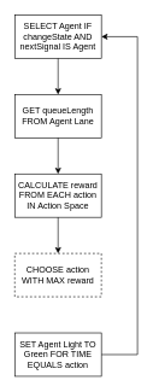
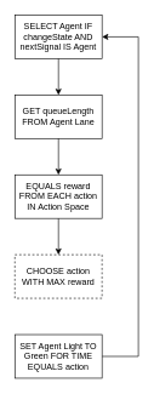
  <mxCell id="0" />
  <mxCell id="1" parent="0" />
  <mxCell id="2" value="SELECT Agent IF changeState AND nextSignal IS Agent" style="rounded=0;whiteSpace=wrap;html=1;" vertex="1" parent="1"><mxGeometry x="20" y="20" width="120" height="60" as="geometry" /></mxCell>
  <mxCell id="3" value="GET queueLength FROM Agent Lane" style="rounded=0;whiteSpace=wrap;html=1;" vertex="1" parent="1"><mxGeometry x="20" y="130" width="120" height="60" as="geometry" /></mxCell>
  <mxCell id="4" value="" style="endArrow=classic;html=1;" edge="1" parent="1"><mxGeometry width="50" height="50" relative="1" as="geometry"><mxPoint x="80" y="80" as="sourcePoint" /><mxPoint x="80" y="130" as="targetPoint" /></mxGeometry></mxCell>
- <mxCell id="5" value="CALCULATE reward FROM EACH action IN Action Space" style="rounded=0;whiteSpace=wrap;html=1;" vertex="1" parent="1"><mxGeometry x="20" y="240" width="120" height="60" as="geometry" /></mxCell>
+ <mxCell id="5" value="EQUALS reward FROM EACH action IN Action Space" style="rounded=0;whiteSpace=wrap;html=1;" vertex="1" parent="1"><mxGeometry x="20" y="240" width="120" height="60" as="geometry" /></mxCell>
  <mxCell id="6" value="" style="endArrow=classic;html=1;" edge="1" parent="1" target="5"><mxGeometry width="50" height="50" relative="1" as="geometry"><mxPoint x="80" y="190" as="sourcePoint" /><mxPoint x="130" y="140" as="targetPoint" /></mxGeometry></mxCell>
  <mxCell id="7" value="CHOOSE action WITH MAX reward" style="rounded=0;whiteSpace=wrap;html=1;dashed=1;" vertex="1" parent="1"><mxGeometry x="20" y="350" width="120" height="60" as="geometry" /></mxCell>
  <mxCell id="8" value="" style="endArrow=classic;html=1;" edge="1" parent="1" target="7"><mxGeometry width="50" height="50" relative="1" as="geometry"><mxPoint x="80" y="300" as="sourcePoint" /><mxPoint x="130" y="250" as="targetPoint" /></mxGeometry></mxCell>
  <mxCell id="9" style="edgeStyle=orthogonalEdgeStyle;rounded=0;orthogonalLoop=1;jettySize=auto;html=1;exitX=1;exitY=0.5;exitDx=0;exitDy=0;entryX=1;entryY=0.5;entryDx=0;entryDy=0;" edge="1" parent="1" source="10" target="2"><mxGeometry relative="1" as="geometry"><Array as="points"><mxPoint x="190" y="490" /><mxPoint x="190" y="50" /></Array></mxGeometry></mxCell>
  <mxCell id="10" value="SET Agent Light TO Green FOR TIME EQUALS action" style="rounded=0;whiteSpace=wrap;html=1;" vertex="1" parent="1"><mxGeometry x="20" y="460" width="120" height="60" as="geometry" /></mxCell>
